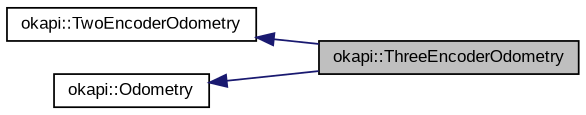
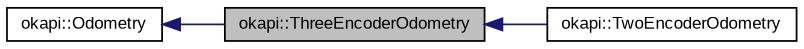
  digraph {
    fontname="Liberation Sans"
    rankdir=LR
    node [color=black fillcolor=white fontname="Liberation Sans" fontsize=10 shape=record style=filled]
    edge [color=midnightblue dir=back fontname="Liberation Sans" fontsize=10 labelfontname=Helvetica labelfontsize=10 style=solid]
    n1 [fillcolor=grey75 fontcolor=black height=0.2 label="okapi::ThreeEncoderOdometry" width=0.4]
    n2 [height=0.2 label="okapi::TwoEncoderOdometry" width=0.4]
    n3 [height=0.2 label="okapi::Odometry" width=0.4]
-   n2 -> n1
+   n1 -> n2
    n3 -> n1
  }
